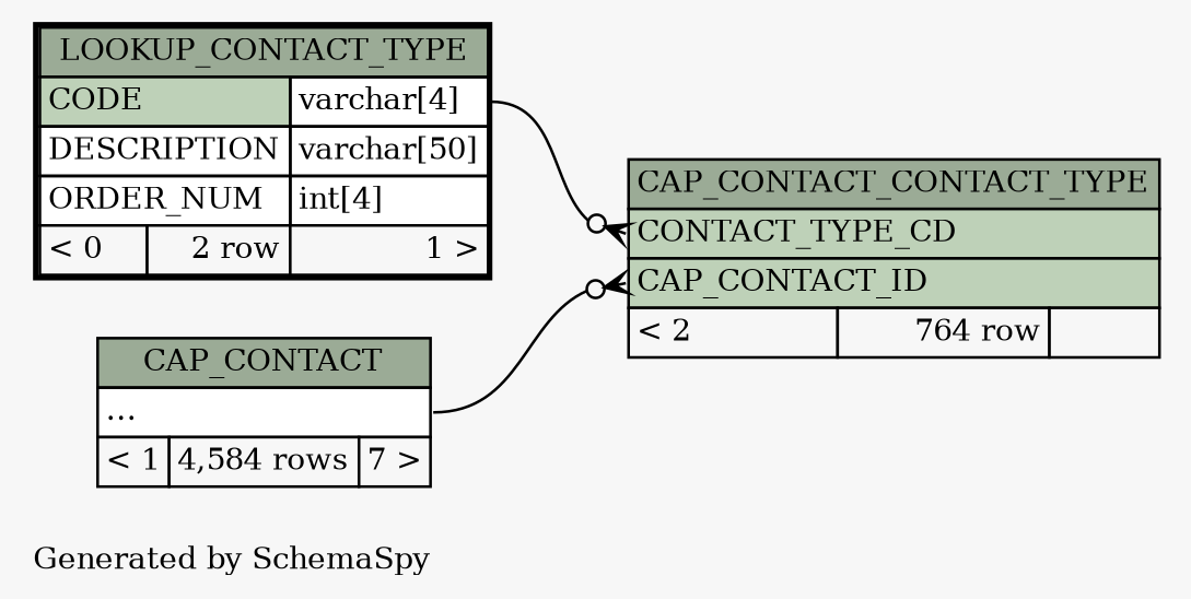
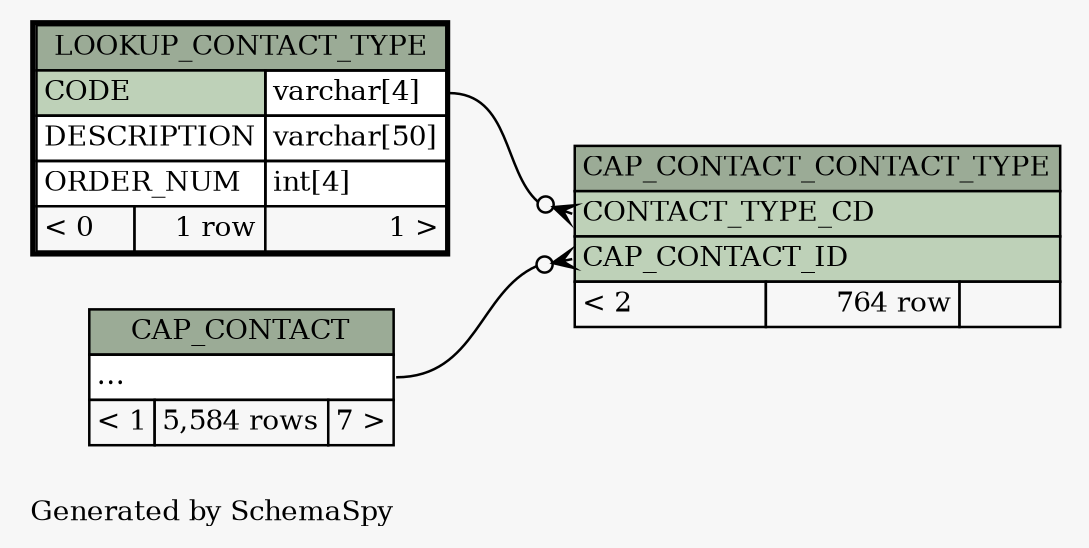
  digraph {
    bgcolor="#f7f7f7"
    fontname="DejaVu Serif"
    fontsize=11
    label="\nGenerated by SchemaSpy"
    labeljust=l
    nodesep=0.18
    rankdir=RL
    ranksep=0.46
    node [fontname="DejaVu Serif" fontsize=11 shape=plaintext]
    edge [arrowhead=none arrowsize=0.8 arrowtail=crowodot dir=back fontname="DejaVu Serif"]
    n1 [label=<     <TABLE BORDER="0" CELLBORDER="1" CELLSPACING="0" BGCOLOR="#ffffff">       <TR><TD COLSPAN="3" BGCOLOR="#9bab96" ALIGN="CENTER">CAP_CONTACT_CONTACT_TYPE</TD></TR>       <TR><TD PORT="CONTACT_TYPE_CD" COLSPAN="3" BGCOLOR="#bed1b8" ALIGN="LEFT">CONTACT_TYPE_CD</TD></TR>       <TR><TD PORT="CAP_CONTACT_ID" COLSPAN="3" BGCOLOR="#bed1b8" ALIGN="LEFT">CAP_CONTACT_ID</TD></TR>       <TR><TD ALIGN="LEFT" BGCOLOR="#f7f7f7">&lt; 2</TD><TD ALIGN="RIGHT" BGCOLOR="#f7f7f7">764 row</TD><TD ALIGN="RIGHT" BGCOLOR="#f7f7f7">  </TD></TR>     </TABLE>>]
-   n2 [label=<     <TABLE BORDER="0" CELLBORDER="1" CELLSPACING="0" BGCOLOR="#ffffff">       <TR><TD COLSPAN="3" BGCOLOR="#9bab96" ALIGN="CENTER">CAP_CONTACT</TD></TR>       <TR><TD PORT="elipses" COLSPAN="3" ALIGN="LEFT">...</TD></TR>       <TR><TD ALIGN="LEFT" BGCOLOR="#f7f7f7">&lt; 1</TD><TD ALIGN="RIGHT" BGCOLOR="#f7f7f7">4,584 rows</TD><TD ALIGN="RIGHT" BGCOLOR="#f7f7f7">7 &gt;</TD></TR>     </TABLE>>]
-   n3 [label=<     <TABLE BORDER="2" CELLBORDER="1" CELLSPACING="0" BGCOLOR="#ffffff">       <TR><TD COLSPAN="3" BGCOLOR="#9bab96" ALIGN="CENTER">LOOKUP_CONTACT_TYPE</TD></TR>       <TR><TD PORT="CODE" COLSPAN="2" BGCOLOR="#bed1b8" ALIGN="LEFT">CODE</TD><TD PORT="CODE.type" ALIGN="LEFT">varchar[4]</TD></TR>       <TR><TD PORT="DESCRIPTION" COLSPAN="2" ALIGN="LEFT">DESCRIPTION</TD><TD PORT="DESCRIPTION.type" ALIGN="LEFT">varchar[50]</TD></TR>       <TR><TD PORT="ORDER_NUM" COLSPAN="2" ALIGN="LEFT">ORDER_NUM</TD><TD PORT="ORDER_NUM.type" ALIGN="LEFT">int[4]</TD></TR>       <TR><TD ALIGN="LEFT" BGCOLOR="#f7f7f7">&lt; 0</TD><TD ALIGN="RIGHT" BGCOLOR="#f7f7f7">2 row</TD><TD ALIGN="RIGHT" BGCOLOR="#f7f7f7">1 &gt;</TD></TR>     </TABLE>>]
+   n2 [label=<     <TABLE BORDER="0" CELLBORDER="1" CELLSPACING="0" BGCOLOR="#ffffff">       <TR><TD COLSPAN="3" BGCOLOR="#9bab96" ALIGN="CENTER">CAP_CONTACT</TD></TR>       <TR><TD PORT="elipses" COLSPAN="3" ALIGN="LEFT">...</TD></TR>       <TR><TD ALIGN="LEFT" BGCOLOR="#f7f7f7">&lt; 1</TD><TD ALIGN="RIGHT" BGCOLOR="#f7f7f7">5,584 rows</TD><TD ALIGN="RIGHT" BGCOLOR="#f7f7f7">7 &gt;</TD></TR>     </TABLE>>]
+   n3 [label=<     <TABLE BORDER="2" CELLBORDER="1" CELLSPACING="0" BGCOLOR="#ffffff">       <TR><TD COLSPAN="3" BGCOLOR="#9bab96" ALIGN="CENTER">LOOKUP_CONTACT_TYPE</TD></TR>       <TR><TD PORT="CODE" COLSPAN="2" BGCOLOR="#bed1b8" ALIGN="LEFT">CODE</TD><TD PORT="CODE.type" ALIGN="LEFT">varchar[4]</TD></TR>       <TR><TD PORT="DESCRIPTION" COLSPAN="2" ALIGN="LEFT">DESCRIPTION</TD><TD PORT="DESCRIPTION.type" ALIGN="LEFT">varchar[50]</TD></TR>       <TR><TD PORT="ORDER_NUM" COLSPAN="2" ALIGN="LEFT">ORDER_NUM</TD><TD PORT="ORDER_NUM.type" ALIGN="LEFT">int[4]</TD></TR>       <TR><TD ALIGN="LEFT" BGCOLOR="#f7f7f7">&lt; 0</TD><TD ALIGN="RIGHT" BGCOLOR="#f7f7f7">1 row</TD><TD ALIGN="RIGHT" BGCOLOR="#f7f7f7">1 &gt;</TD></TR>     </TABLE>>]
    n1 -> n2 [headport="elipses:e" tailport="CAP_CONTACT_ID:w"]
    n1 -> n3 [headport="CODE.type:e" tailport="CONTACT_TYPE_CD:w"]
  }
